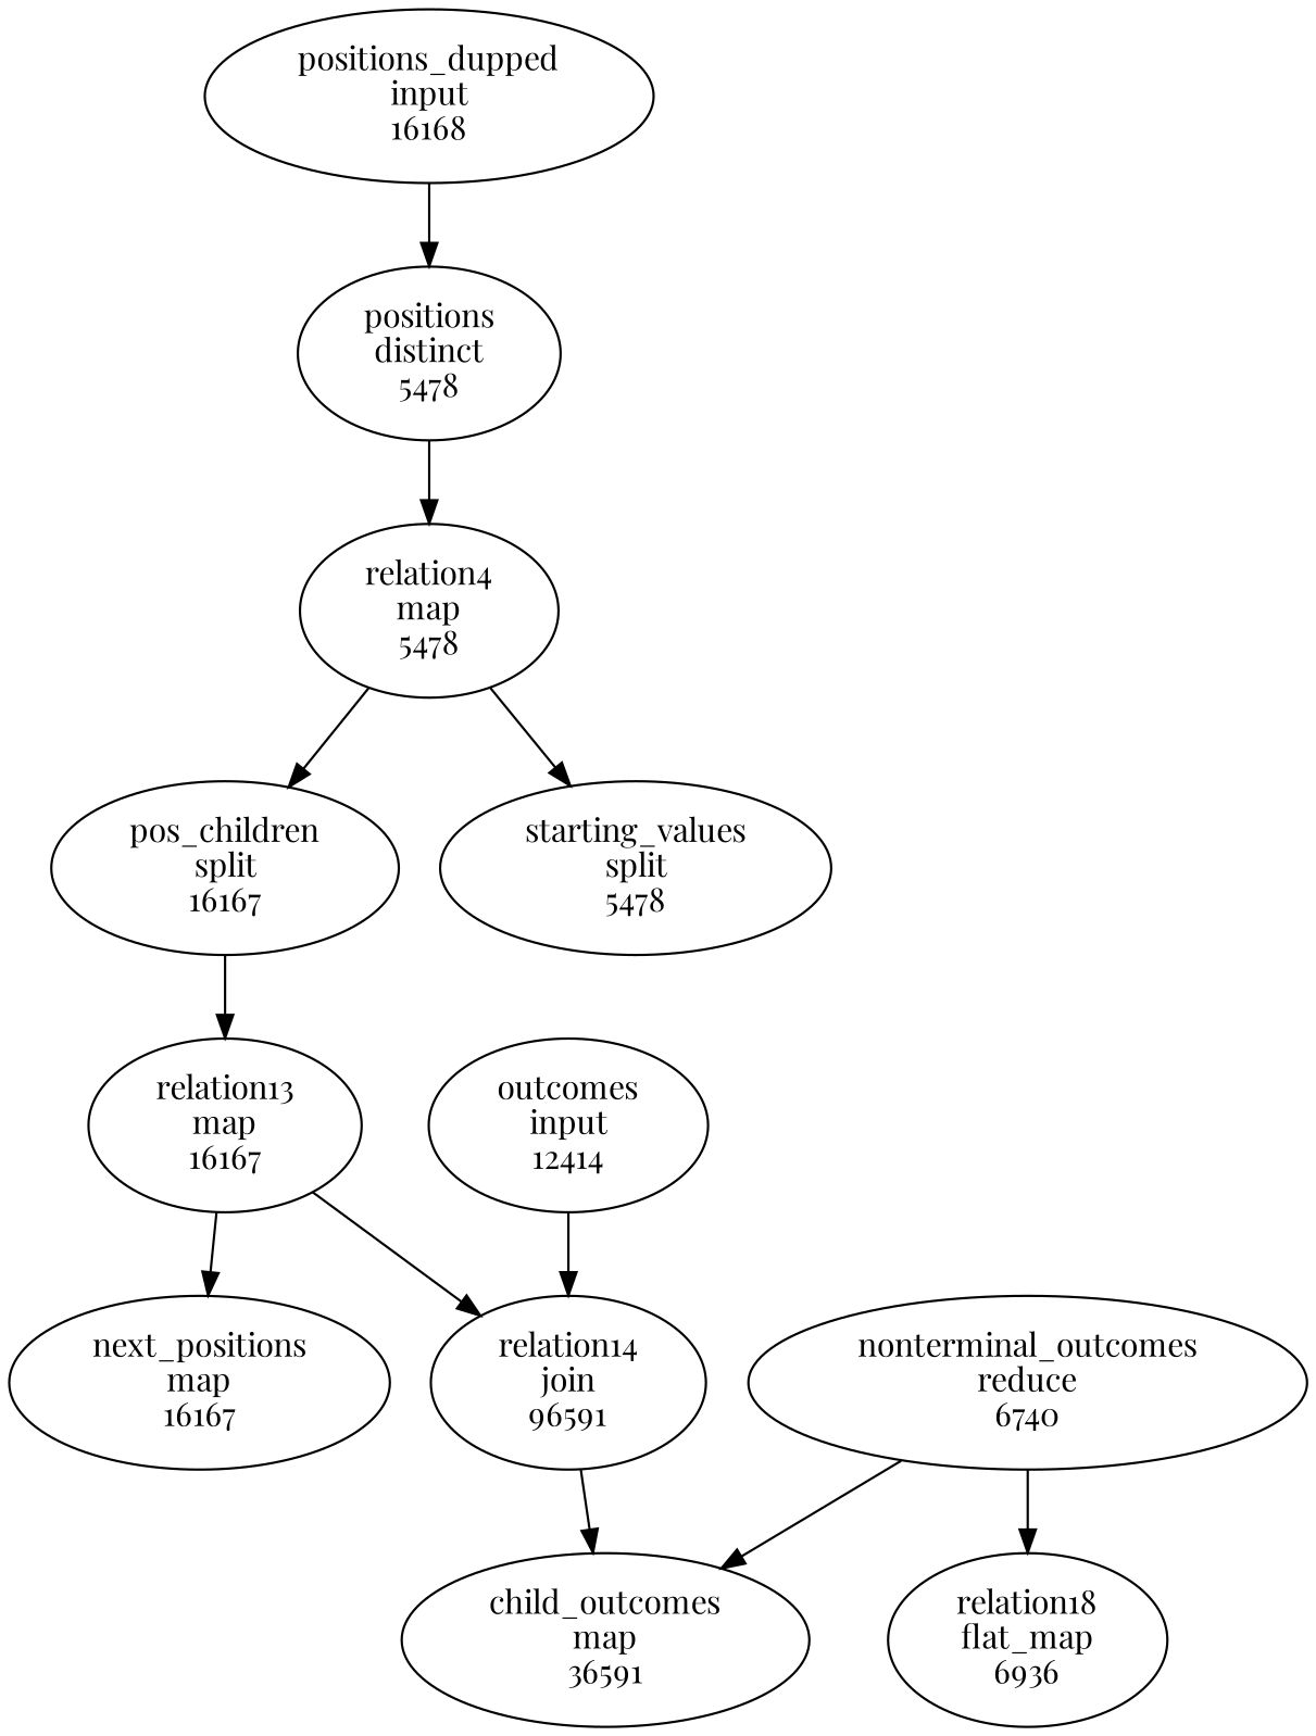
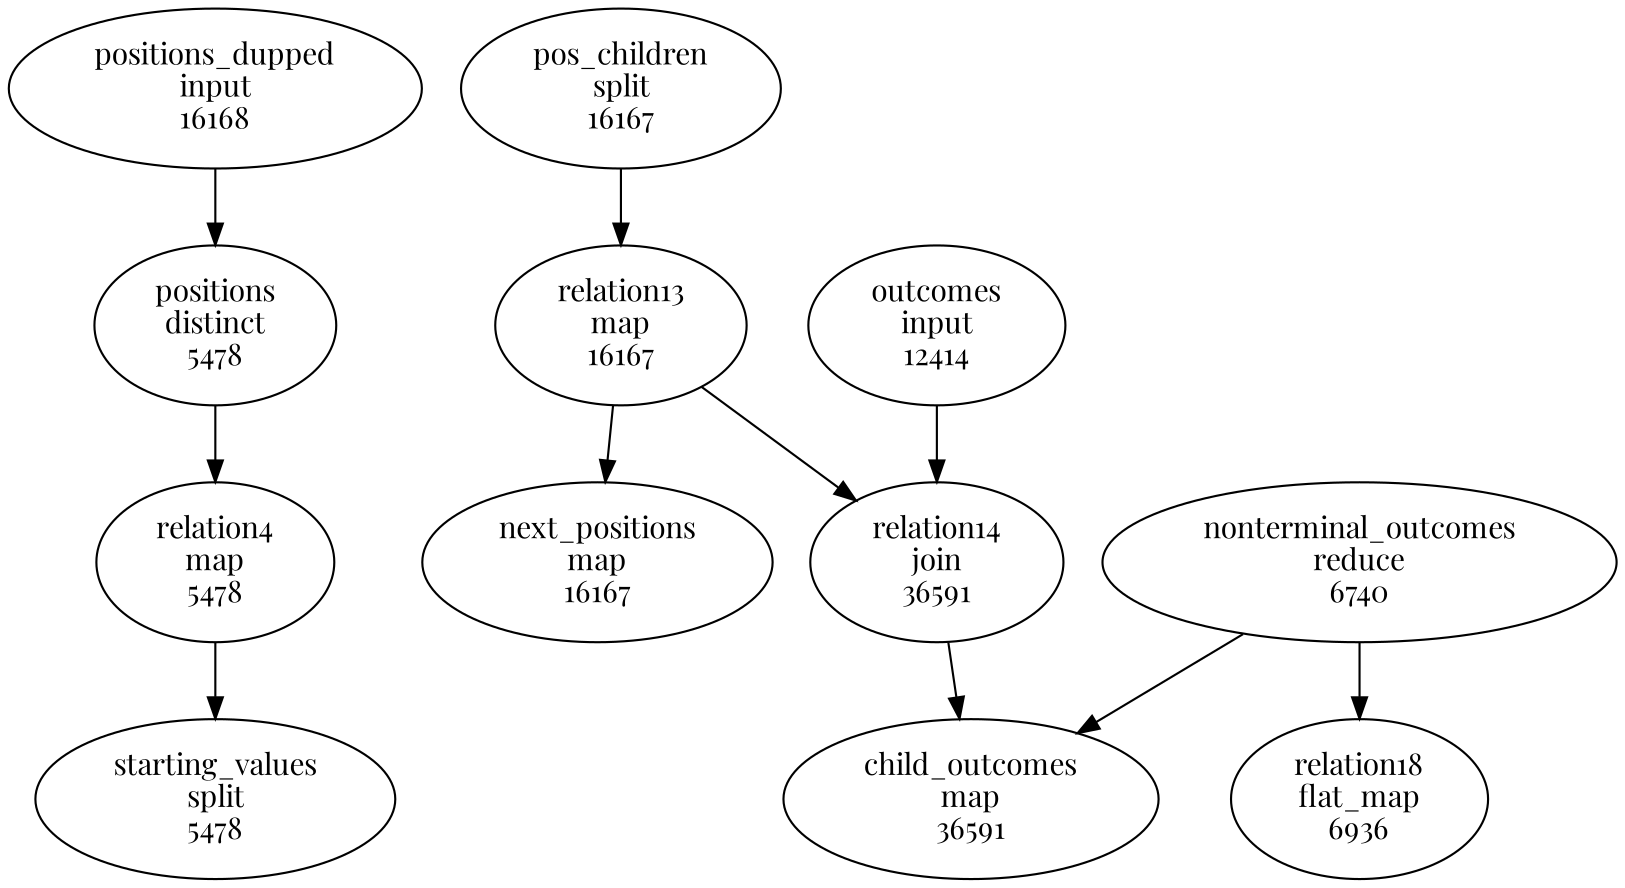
  digraph {
    fontname="Playfair Display"
    node [fontname="Playfair Display"]
    edge [fontname="Playfair Display"]
    n1 [label=< positions_dupped <br/> input <br/> 16168 >]
    n2 [label=< positions <br/> distinct <br/> 5478 >]
    n3 [label=< relation4 <br/> map <br/> 5478 >]
    n4 [label=< pos_children <br/> split <br/> 16167 >]
    n5 [label=< starting_values <br/> split <br/> 5478 >]
    n6 [label=< relation13 <br/> map <br/> 16167 >]
    n7 [label=< next_positions <br/> map <br/> 16167 >]
-   n8 [label=< relation14 <br/> join <br/> 96591 >]
+   n8 [label=< relation14 <br/> join <br/> 36591 >]
    n9 [label=< outcomes <br/> input <br/> 12414 >]
    n10 [label=< child_outcomes <br/> map <br/> 36591 >]
    n11 [label=< nonterminal_outcomes <br/> reduce <br/> 6740 >]
    n12 [label=< relation18 <br/> flat_map <br/> 6936 >]
    n1 -> n2
    n2 -> n3
-   n3 -> n4
    n3 -> n5
    n4 -> n6
    n6 -> n7
    n6 -> n8
    n8 -> n10
    n9 -> n8
    n11 -> n10
    n11 -> n12
  }
